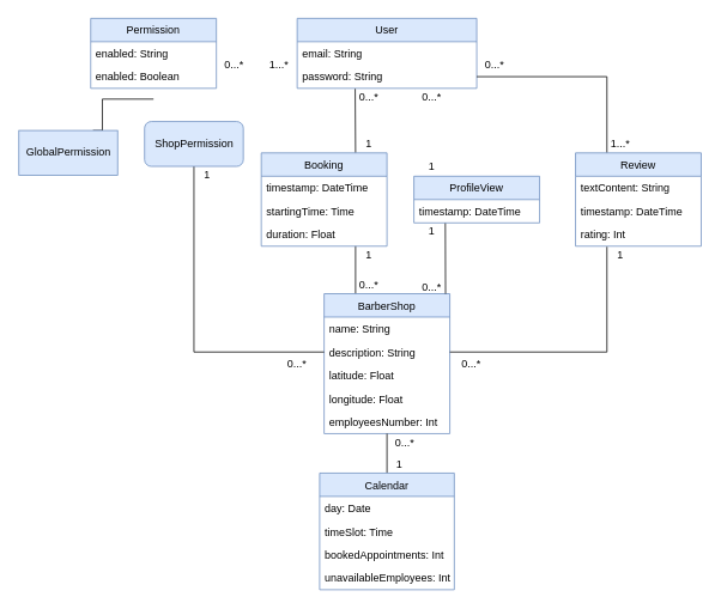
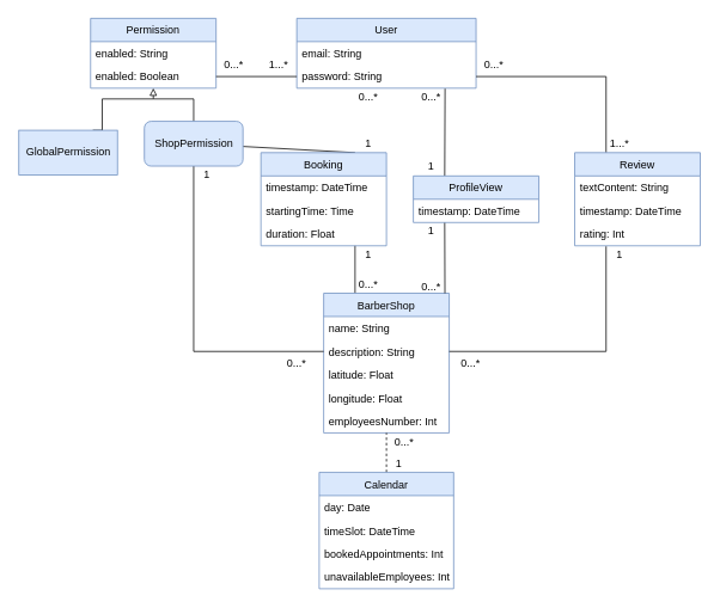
  <mxCell id="0" />
  <mxCell id="1" parent="0" />
  <mxCell id="2" value="User" style="swimlane;fontStyle=0;childLayout=stackLayout;horizontal=1;startSize=26;fillColor=#dae8fc;horizontalStack=0;resizeParent=1;resizeParentMax=0;resizeLast=0;collapsible=1;marginBottom=0;strokeColor=#6c8ebf;" vertex="1" parent="1"><mxGeometry x="330" y="20" width="200" height="78" as="geometry" /></mxCell>
  <mxCell id="3" value="email: String" style="text;strokeColor=none;fillColor=none;align=left;verticalAlign=top;spacingLeft=4;spacingRight=4;overflow=hidden;rotatable=0;points=[[0,0.5],[1,0.5]];portConstraint=eastwest;" vertex="1" parent="2"><mxGeometry y="26" width="200" height="26" as="geometry" /></mxCell>
  <mxCell id="4" value="password: String" style="text;strokeColor=none;fillColor=none;align=left;verticalAlign=top;spacingLeft=4;spacingRight=4;overflow=hidden;rotatable=0;points=[[0,0.5],[1,0.5]];portConstraint=eastwest;" vertex="1" parent="2"><mxGeometry y="52" width="200" height="26" as="geometry" /></mxCell>
  <mxCell id="5" value="1...*" style="text;html=1;strokeColor=none;fillColor=none;align=center;verticalAlign=middle;whiteSpace=wrap;rounded=0;" vertex="1" parent="1"><mxGeometry x="290" y="62" width="40" height="20" as="geometry" /></mxCell>
  <mxCell id="6" style="edgeStyle=orthogonalEdgeStyle;rounded=0;orthogonalLoop=1;jettySize=auto;html=1;exitX=0.25;exitY=0;exitDx=0;exitDy=0;endArrow=none;endFill=0;entryX=0.75;entryY=1;entryDx=0;entryDy=0;" edge="1" parent="1" source="7" target="27"><mxGeometry relative="1" as="geometry"><mxPoint x="390" y="319" as="targetPoint" /></mxGeometry></mxCell>
  <mxCell id="7" value="BarberShop" style="swimlane;fontStyle=0;childLayout=stackLayout;horizontal=1;startSize=26;fillColor=#dae8fc;horizontalStack=0;resizeParent=1;resizeParentMax=0;resizeLast=0;collapsible=1;marginBottom=0;strokeColor=#6c8ebf;" vertex="1" parent="1"><mxGeometry x="360" y="327" width="140" height="156" as="geometry" /></mxCell>
  <mxCell id="8" value="name: String" style="text;strokeColor=none;fillColor=none;align=left;verticalAlign=top;spacingLeft=4;spacingRight=4;overflow=hidden;rotatable=0;points=[[0,0.5],[1,0.5]];portConstraint=eastwest;" vertex="1" parent="7"><mxGeometry y="26" width="140" height="26" as="geometry" /></mxCell>
  <mxCell id="9" value="description: String" style="text;strokeColor=none;fillColor=none;align=left;verticalAlign=top;spacingLeft=4;spacingRight=4;overflow=hidden;rotatable=0;points=[[0,0.5],[1,0.5]];portConstraint=eastwest;" vertex="1" parent="7"><mxGeometry y="52" width="140" height="26" as="geometry" /></mxCell>
  <mxCell id="10" value="latitude: Float" style="text;strokeColor=none;fillColor=none;align=left;verticalAlign=top;spacingLeft=4;spacingRight=4;overflow=hidden;rotatable=0;points=[[0,0.5],[1,0.5]];portConstraint=eastwest;" vertex="1" parent="7"><mxGeometry y="78" width="140" height="26" as="geometry" /></mxCell>
  <mxCell id="11" value="longitude: Float" style="text;strokeColor=none;fillColor=none;align=left;verticalAlign=top;spacingLeft=4;spacingRight=4;overflow=hidden;rotatable=0;points=[[0,0.5],[1,0.5]];portConstraint=eastwest;" vertex="1" parent="7"><mxGeometry y="104" width="140" height="26" as="geometry" /></mxCell>
  <mxCell id="12" value="employeesNumber: Int" style="text;strokeColor=none;fillColor=none;align=left;verticalAlign=top;spacingLeft=4;spacingRight=4;overflow=hidden;rotatable=0;points=[[0,0.5],[1,0.5]];portConstraint=eastwest;" vertex="1" parent="7"><mxGeometry y="130" width="140" height="26" as="geometry" /></mxCell>
  <mxCell id="13" style="edgeStyle=orthogonalEdgeStyle;rounded=0;orthogonalLoop=1;jettySize=auto;html=1;exitX=0.25;exitY=0;exitDx=0;exitDy=0;entryX=1;entryY=0.5;entryDx=0;entryDy=0;endArrow=none;endFill=0;" edge="1" parent="1" source="14" target="4"><mxGeometry relative="1" as="geometry" /></mxCell>
  <mxCell id="14" value="Review" style="swimlane;fontStyle=0;childLayout=stackLayout;horizontal=1;startSize=26;fillColor=#dae8fc;horizontalStack=0;resizeParent=1;resizeParentMax=0;resizeLast=0;collapsible=1;marginBottom=0;strokeColor=#6c8ebf;" vertex="1" parent="1"><mxGeometry x="640" y="170" width="140" height="104" as="geometry" /></mxCell>
  <mxCell id="15" value="textContent: String" style="text;strokeColor=none;fillColor=none;align=left;verticalAlign=top;spacingLeft=4;spacingRight=4;overflow=hidden;rotatable=0;points=[[0,0.5],[1,0.5]];portConstraint=eastwest;" vertex="1" parent="14"><mxGeometry y="26" width="140" height="26" as="geometry" /></mxCell>
  <mxCell id="16" value="timestamp: DateTime" style="text;strokeColor=none;fillColor=none;align=left;verticalAlign=top;spacingLeft=4;spacingRight=4;overflow=hidden;rotatable=0;points=[[0,0.5],[1,0.5]];portConstraint=eastwest;" vertex="1" parent="14"><mxGeometry y="52" width="140" height="26" as="geometry" /></mxCell>
  <mxCell id="17" value="rating: Int" style="text;strokeColor=none;fillColor=none;align=left;verticalAlign=top;spacingLeft=4;spacingRight=4;overflow=hidden;rotatable=0;points=[[0,0.5],[1,0.5]];portConstraint=eastwest;" vertex="1" parent="14"><mxGeometry y="78" width="140" height="26" as="geometry" /></mxCell>
  <mxCell id="18" style="edgeStyle=orthogonalEdgeStyle;rounded=0;orthogonalLoop=1;jettySize=auto;html=1;exitX=0;exitY=0.5;exitDx=0;exitDy=0;endArrow=none;endFill=0;" edge="1" parent="1" source="9" target="58"><mxGeometry relative="1" as="geometry"><mxPoint x="170.034" y="248" as="targetPoint" /><Array as="points"><mxPoint x="215" y="392" /></Array></mxGeometry></mxCell>
  <mxCell id="19" value="1" style="text;html=1;strokeColor=none;fillColor=none;align=center;verticalAlign=middle;whiteSpace=wrap;rounded=0;" vertex="1" parent="1"><mxGeometry x="210" y="185" width="40" height="20" as="geometry" /></mxCell>
  <mxCell id="20" value="0...*" style="text;html=1;strokeColor=none;fillColor=none;align=center;verticalAlign=middle;whiteSpace=wrap;rounded=0;" vertex="1" parent="1"><mxGeometry x="310" y="395" width="40" height="20" as="geometry" /></mxCell>
  <mxCell id="21" value="0...*" style="text;html=1;strokeColor=none;fillColor=none;align=center;verticalAlign=middle;whiteSpace=wrap;rounded=0;" vertex="1" parent="1"><mxGeometry x="530" y="62" width="40" height="20" as="geometry" /></mxCell>
  <mxCell id="22" value="0...*" style="text;html=1;strokeColor=none;fillColor=none;align=center;verticalAlign=middle;whiteSpace=wrap;rounded=0;" vertex="1" parent="1"><mxGeometry x="504" y="395" width="40" height="20" as="geometry" /></mxCell>
  <mxCell id="23" value="1...*" style="text;html=1;strokeColor=none;fillColor=none;align=center;verticalAlign=middle;whiteSpace=wrap;rounded=0;" vertex="1" parent="1"><mxGeometry x="670" y="150" width="40" height="20" as="geometry" /></mxCell>
  <mxCell id="24" value="1" style="text;html=1;strokeColor=none;fillColor=none;align=center;verticalAlign=middle;whiteSpace=wrap;rounded=0;" vertex="1" parent="1"><mxGeometry x="670" y="274" width="40" height="20" as="geometry" /></mxCell>
  <mxCell id="25" style="edgeStyle=orthogonalEdgeStyle;rounded=0;orthogonalLoop=1;jettySize=auto;html=1;exitX=1;exitY=0.5;exitDx=0;exitDy=0;entryX=0.25;entryY=1.026;entryDx=0;entryDy=0;entryPerimeter=0;endArrow=none;endFill=0;" edge="1" parent="1" source="9" target="17"><mxGeometry relative="1" as="geometry" /></mxCell>
- <mxCell id="26" style="rounded=0;orthogonalLoop=1;jettySize=auto;html=1;exitX=0.75;exitY=0;exitDx=0;exitDy=0;endArrow=none;endFill=0;entryX=0.323;entryY=1.023;entryDx=0;entryDy=0;entryPerimeter=0;" edge="1" parent="1" source="27" target="4"><mxGeometry relative="1" as="geometry"><mxPoint x="395" y="124" as="targetPoint" /></mxGeometry></mxCell>
+ <mxCell id="26" style="rounded=0;orthogonalLoop=1;jettySize=auto;html=1;exitX=0.75;exitY=0;exitDx=0;exitDy=0;endArrow=none;endFill=0;" edge="1" parent="1" source="27" target="58"><mxGeometry relative="1" as="geometry"><mxPoint x="395" y="124" as="targetPoint" /></mxGeometry></mxCell>
  <mxCell id="27" value="Booking" style="swimlane;fontStyle=0;childLayout=stackLayout;horizontal=1;startSize=26;fillColor=#dae8fc;horizontalStack=0;resizeParent=1;resizeParentMax=0;resizeLast=0;collapsible=1;marginBottom=0;strokeColor=#6c8ebf;" vertex="1" parent="1"><mxGeometry x="290" y="170" width="140" height="104" as="geometry" /></mxCell>
  <mxCell id="28" value="timestamp: DateTime" style="text;strokeColor=none;fillColor=none;align=left;verticalAlign=top;spacingLeft=4;spacingRight=4;overflow=hidden;rotatable=0;points=[[0,0.5],[1,0.5]];portConstraint=eastwest;" vertex="1" parent="27"><mxGeometry y="26" width="140" height="26" as="geometry" /></mxCell>
  <mxCell id="29" value="startingTime: Time" style="text;strokeColor=none;fillColor=none;align=left;verticalAlign=top;spacingLeft=4;spacingRight=4;overflow=hidden;rotatable=0;points=[[0,0.5],[1,0.5]];portConstraint=eastwest;" vertex="1" parent="27"><mxGeometry y="52" width="140" height="26" as="geometry" /></mxCell>
  <mxCell id="30" value="duration: Float" style="text;strokeColor=none;fillColor=none;align=left;verticalAlign=top;spacingLeft=4;spacingRight=4;overflow=hidden;rotatable=0;points=[[0,0.5],[1,0.5]];portConstraint=eastwest;" vertex="1" parent="27"><mxGeometry y="78" width="140" height="26" as="geometry" /></mxCell>
  <mxCell id="31" value="0...*" style="text;html=1;strokeColor=none;fillColor=none;align=center;verticalAlign=middle;whiteSpace=wrap;rounded=0;" vertex="1" parent="1"><mxGeometry x="390" y="307" width="40" height="20" as="geometry" /></mxCell>
  <mxCell id="32" value="1" style="text;html=1;strokeColor=none;fillColor=none;align=center;verticalAlign=middle;whiteSpace=wrap;rounded=0;" vertex="1" parent="1"><mxGeometry x="390" y="274" width="40" height="20" as="geometry" /></mxCell>
  <mxCell id="33" value="1" style="text;html=1;strokeColor=none;fillColor=none;align=center;verticalAlign=middle;whiteSpace=wrap;rounded=0;" vertex="1" parent="1"><mxGeometry x="390" y="150" width="40" height="20" as="geometry" /></mxCell>
  <mxCell id="34" value="0...*" style="text;html=1;strokeColor=none;fillColor=none;align=center;verticalAlign=middle;whiteSpace=wrap;rounded=0;" vertex="1" parent="1"><mxGeometry x="390" y="98" width="40" height="20" as="geometry" /></mxCell>
+ <mxCell id="35" style="rounded=0;orthogonalLoop=1;jettySize=auto;html=1;exitX=0.25;exitY=0;exitDx=0;exitDy=0;endArrow=none;endFill=0;entryX=0.827;entryY=1.023;entryDx=0;entryDy=0;entryPerimeter=0;" edge="1" parent="1" source="37" target="4"><mxGeometry relative="1" as="geometry"><mxPoint x="495" y="124" as="targetPoint" /></mxGeometry></mxCell>
  <mxCell id="36" style="rounded=0;orthogonalLoop=1;jettySize=auto;html=1;exitX=0.25;exitY=1;exitDx=0;exitDy=0;endArrow=none;endFill=0;entryX=0.966;entryY=0;entryDx=0;entryDy=0;entryPerimeter=0;" edge="1" parent="1" source="37" target="7"><mxGeometry relative="1" as="geometry"><mxPoint x="495" y="359" as="targetPoint" /></mxGeometry></mxCell>
  <mxCell id="37" value="ProfileView" style="swimlane;fontStyle=0;childLayout=stackLayout;horizontal=1;startSize=26;fillColor=#dae8fc;horizontalStack=0;resizeParent=1;resizeParentMax=0;resizeLast=0;collapsible=1;marginBottom=0;strokeColor=#6c8ebf;" vertex="1" parent="1"><mxGeometry x="460" y="196" width="140" height="52" as="geometry" /></mxCell>
  <mxCell id="38" value="timestamp: DateTime" style="text;strokeColor=none;fillColor=none;align=left;verticalAlign=top;spacingLeft=4;spacingRight=4;overflow=hidden;rotatable=0;points=[[0,0.5],[1,0.5]];portConstraint=eastwest;" vertex="1" parent="37"><mxGeometry y="26" width="140" height="26" as="geometry" /></mxCell>
  <mxCell id="39" value="0...*" style="text;html=1;strokeColor=none;fillColor=none;align=center;verticalAlign=middle;whiteSpace=wrap;rounded=0;" vertex="1" parent="1"><mxGeometry x="460" y="310" width="40" height="20" as="geometry" /></mxCell>
  <mxCell id="40" value="0...*" style="text;html=1;strokeColor=none;fillColor=none;align=center;verticalAlign=middle;whiteSpace=wrap;rounded=0;" vertex="1" parent="1"><mxGeometry x="460" y="98" width="40" height="20" as="geometry" /></mxCell>
  <mxCell id="41" value="1" style="text;html=1;strokeColor=none;fillColor=none;align=center;verticalAlign=middle;whiteSpace=wrap;rounded=0;" vertex="1" parent="1"><mxGeometry x="460" y="176" width="40" height="20" as="geometry" /></mxCell>
  <mxCell id="42" value="1" style="text;html=1;strokeColor=none;fillColor=none;align=center;verticalAlign=middle;whiteSpace=wrap;rounded=0;" vertex="1" parent="1"><mxGeometry x="460" y="248" width="40" height="20" as="geometry" /></mxCell>
- <mxCell id="43" style="edgeStyle=none;rounded=0;orthogonalLoop=1;jettySize=auto;html=1;exitX=0.5;exitY=0;exitDx=0;exitDy=0;endArrow=none;endFill=0;" edge="1" parent="1" source="44" target="12"><mxGeometry relative="1" as="geometry" /></mxCell>
+ <mxCell id="43" style="edgeStyle=none;rounded=0;orthogonalLoop=1;jettySize=auto;html=1;exitX=0.5;exitY=0;exitDx=0;exitDy=0;endArrow=none;endFill=0;dashed=1;" edge="1" parent="1" source="44" target="12"><mxGeometry relative="1" as="geometry" /></mxCell>
  <mxCell id="44" value="Calendar" style="swimlane;fontStyle=0;childLayout=stackLayout;horizontal=1;startSize=26;fillColor=#dae8fc;horizontalStack=0;resizeParent=1;resizeParentMax=0;resizeLast=0;collapsible=1;marginBottom=0;strokeColor=#6c8ebf;" vertex="1" parent="1"><mxGeometry x="355" y="527" width="150" height="130" as="geometry" /></mxCell>
  <mxCell id="45" value="day: Date" style="text;strokeColor=none;fillColor=none;align=left;verticalAlign=top;spacingLeft=4;spacingRight=4;overflow=hidden;rotatable=0;points=[[0,0.5],[1,0.5]];portConstraint=eastwest;" vertex="1" parent="44"><mxGeometry y="26" width="150" height="26" as="geometry" /></mxCell>
- <mxCell id="46" value="timeSlot: Time" style="text;strokeColor=none;fillColor=none;align=left;verticalAlign=top;spacingLeft=4;spacingRight=4;overflow=hidden;rotatable=0;points=[[0,0.5],[1,0.5]];portConstraint=eastwest;" vertex="1" parent="44"><mxGeometry y="52" width="150" height="26" as="geometry" /></mxCell>
+ <mxCell id="46" value="timeSlot: DateTime" style="text;strokeColor=none;fillColor=none;align=left;verticalAlign=top;spacingLeft=4;spacingRight=4;overflow=hidden;rotatable=0;points=[[0,0.5],[1,0.5]];portConstraint=eastwest;" vertex="1" parent="44"><mxGeometry y="52" width="150" height="26" as="geometry" /></mxCell>
  <mxCell id="47" value="bookedAppointments: Int" style="text;strokeColor=none;fillColor=none;align=left;verticalAlign=top;spacingLeft=4;spacingRight=4;overflow=hidden;rotatable=0;points=[[0,0.5],[1,0.5]];portConstraint=eastwest;" vertex="1" parent="44"><mxGeometry y="78" width="150" height="26" as="geometry" /></mxCell>
  <mxCell id="48" value="unavailableEmployees: Int" style="text;strokeColor=none;fillColor=none;align=left;verticalAlign=top;spacingLeft=4;spacingRight=4;overflow=hidden;rotatable=0;points=[[0,0.5],[1,0.5]];portConstraint=eastwest;" vertex="1" parent="44"><mxGeometry y="104" width="150" height="26" as="geometry" /></mxCell>
  <mxCell id="49" value="0...*" style="text;html=1;strokeColor=none;fillColor=none;align=center;verticalAlign=middle;whiteSpace=wrap;rounded=0;" vertex="1" parent="1"><mxGeometry x="430" y="483" width="40" height="20" as="geometry" /></mxCell>
  <mxCell id="50" value="1" style="text;html=1;strokeColor=none;fillColor=none;align=center;verticalAlign=middle;whiteSpace=wrap;rounded=0;" vertex="1" parent="1"><mxGeometry x="424" y="507" width="40" height="20" as="geometry" /></mxCell>
  <mxCell id="51" value="Permission" style="swimlane;fontStyle=0;childLayout=stackLayout;horizontal=1;startSize=26;fillColor=#dae8fc;horizontalStack=0;resizeParent=1;resizeParentMax=0;resizeLast=0;collapsible=1;marginBottom=0;strokeColor=#6c8ebf;" vertex="1" parent="1"><mxGeometry x="100" y="20" width="140" height="78" as="geometry" /></mxCell>
  <mxCell id="52" value="enabled: String" style="text;strokeColor=none;fillColor=none;align=left;verticalAlign=top;spacingLeft=4;spacingRight=4;overflow=hidden;rotatable=0;points=[[0,0.5],[1,0.5]];portConstraint=eastwest;" vertex="1" parent="51"><mxGeometry y="26" width="140" height="26" as="geometry" /></mxCell>
  <mxCell id="53" value="enabled: Boolean" style="text;strokeColor=none;fillColor=none;align=left;verticalAlign=top;spacingLeft=4;spacingRight=4;overflow=hidden;rotatable=0;points=[[0,0.5],[1,0.5]];portConstraint=eastwest;" vertex="1" parent="51"><mxGeometry y="52" width="140" height="26" as="geometry" /></mxCell>
+ <mxCell id="54" style="edgeStyle=none;rounded=0;orthogonalLoop=1;jettySize=auto;html=1;exitX=0;exitY=0.5;exitDx=0;exitDy=0;entryX=1;entryY=0.5;entryDx=0;entryDy=0;endArrow=none;endFill=0;" edge="1" parent="1" source="4" target="53"><mxGeometry relative="1" as="geometry" /></mxCell>
  <mxCell id="55" style="edgeStyle=orthogonalEdgeStyle;rounded=0;orthogonalLoop=1;jettySize=auto;html=1;exitX=0.75;exitY=0;exitDx=0;exitDy=0;endArrow=none;endFill=0;" edge="1" parent="1" source="56"><mxGeometry relative="1" as="geometry"><mxPoint x="170" y="110" as="targetPoint" /><Array as="points"><mxPoint x="113" y="110" /></Array></mxGeometry></mxCell>
  <mxCell id="56" value="GlobalPermission" style="html=1;fillColor=#dae8fc;strokeColor=#6c8ebf;" vertex="1" parent="1"><mxGeometry x="20" y="145" width="110" height="50" as="geometry" /></mxCell>
+ <mxCell id="57" style="edgeStyle=orthogonalEdgeStyle;rounded=0;orthogonalLoop=1;jettySize=auto;html=1;exitX=0.5;exitY=0;exitDx=0;exitDy=0;endArrow=block;endFill=0;" edge="1" parent="1" source="58" target="53"><mxGeometry relative="1" as="geometry"><mxPoint x="150" y="98" as="targetPoint" /><Array as="points"><mxPoint x="215" y="110" /><mxPoint x="170" y="110" /></Array></mxGeometry></mxCell>
  <mxCell id="58" value="ShopPermission" style="html=1;fillColor=#dae8fc;strokeColor=#6c8ebf;rounded=1;" vertex="1" parent="1"><mxGeometry x="160" y="135" width="110" height="50" as="geometry" /></mxCell>
  <mxCell id="59" value="0...*" style="text;html=1;strokeColor=none;fillColor=none;align=center;verticalAlign=middle;whiteSpace=wrap;rounded=0;" vertex="1" parent="1"><mxGeometry x="240" y="62" width="40" height="20" as="geometry" /></mxCell>
